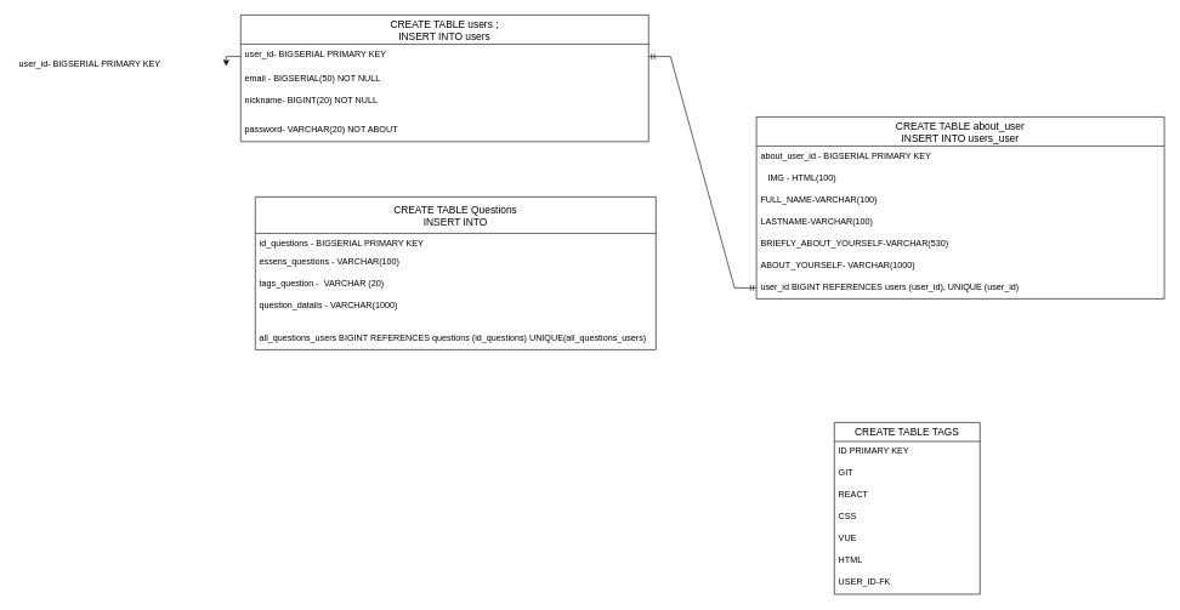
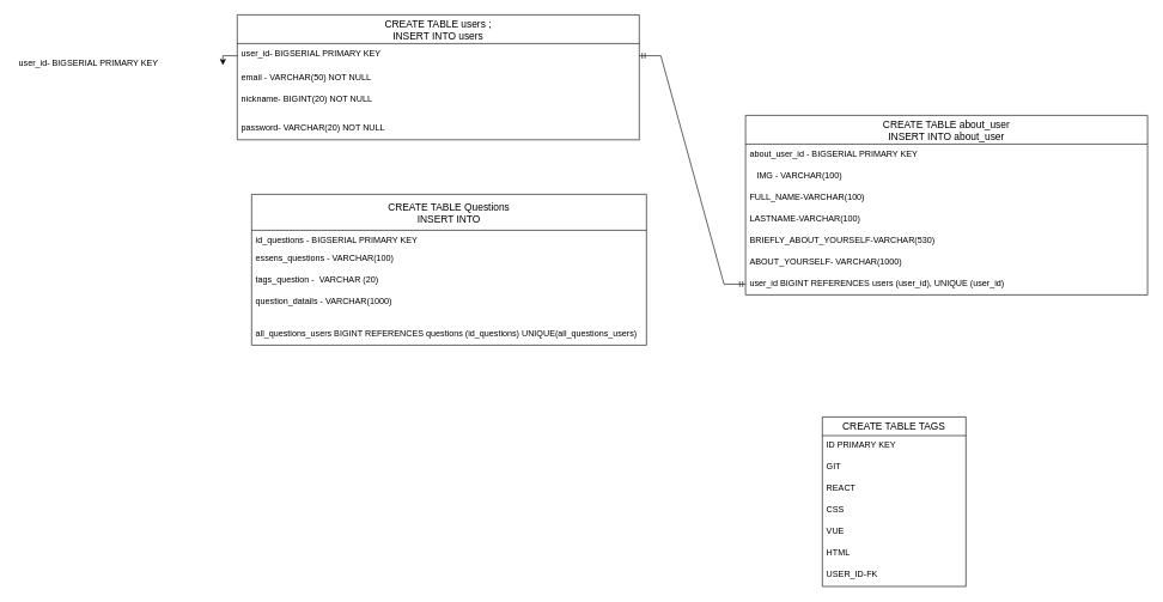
  <mxCell id="0" />
  <mxCell id="1" parent="0" />
  <mxCell id="2" value="CREATE TABLE users ;&#10;INSERT INTO users" style="swimlane;fontStyle=0;childLayout=stackLayout;horizontal=1;startSize=40;horizontalStack=0;resizeParent=1;resizeParentMax=0;resizeLast=0;collapsible=1;marginBottom=0;align=center;fontSize=14;" parent="1" vertex="1"><mxGeometry x="330" y="20" width="560" height="174" as="geometry" /></mxCell>
  <mxCell id="3" value="user_id- BIGSERIAL PRIMARY KEY" style="text;strokeColor=none;fillColor=none;spacingLeft=4;spacingRight=4;overflow=hidden;rotatable=0;points=[[0,0.5],[1,0.5]];portConstraint=eastwest;fontSize=12;" parent="2" vertex="1"><mxGeometry y="40" width="560" height="34" as="geometry" /></mxCell>
- <mxCell id="4" value="email - BIGSERIAL(50) NOT NULL&#10;" style="text;strokeColor=none;fillColor=none;spacingLeft=4;spacingRight=4;overflow=hidden;rotatable=0;points=[[0,0.5],[1,0.5]];portConstraint=eastwest;fontSize=12;" parent="2" vertex="1"><mxGeometry y="74" width="560" height="30" as="geometry" /></mxCell>
+ <mxCell id="4" value="email - VARCHAR(50) NOT NULL&#10;" style="text;strokeColor=none;fillColor=none;spacingLeft=4;spacingRight=4;overflow=hidden;rotatable=0;points=[[0,0.5],[1,0.5]];portConstraint=eastwest;fontSize=12;" parent="2" vertex="1"><mxGeometry y="74" width="560" height="30" as="geometry" /></mxCell>
  <mxCell id="5" value="nickname- BIGINT(20) NOT NULL" style="text;strokeColor=none;fillColor=none;spacingLeft=4;spacingRight=4;overflow=hidden;rotatable=0;points=[[0,0.5],[1,0.5]];portConstraint=eastwest;fontSize=12;" parent="2" vertex="1"><mxGeometry y="104" width="560" height="40" as="geometry" /></mxCell>
- <mxCell id="6" value="password- VARCHAR(20) NOT ABOUT" style="text;strokeColor=none;fillColor=none;spacingLeft=4;spacingRight=4;overflow=hidden;rotatable=0;points=[[0,0.5],[1,0.5]];portConstraint=eastwest;fontSize=12;" parent="2" vertex="1"><mxGeometry y="144" width="560" height="30" as="geometry" /></mxCell>
- <mxCell id="7" value="CREATE TABLE about_user&#10;INSERT INTO users_user" style="swimlane;fontStyle=0;childLayout=stackLayout;horizontal=1;startSize=40;horizontalStack=0;resizeParent=1;resizeParentMax=0;resizeLast=0;collapsible=1;marginBottom=0;align=center;fontSize=14;" parent="1" vertex="1"><mxGeometry x="1038" y="160" width="560" height="250" as="geometry" /></mxCell>
+ <mxCell id="6" value="password- VARCHAR(20) NOT NULL" style="text;strokeColor=none;fillColor=none;spacingLeft=4;spacingRight=4;overflow=hidden;rotatable=0;points=[[0,0.5],[1,0.5]];portConstraint=eastwest;fontSize=12;" parent="2" vertex="1"><mxGeometry y="144" width="560" height="30" as="geometry" /></mxCell>
+ <mxCell id="7" value="CREATE TABLE about_user&#10;INSERT INTO about_user" style="swimlane;fontStyle=0;childLayout=stackLayout;horizontal=1;startSize=40;horizontalStack=0;resizeParent=1;resizeParentMax=0;resizeLast=0;collapsible=1;marginBottom=0;align=center;fontSize=14;" parent="1" vertex="1"><mxGeometry x="1038" y="160" width="560" height="250" as="geometry" /></mxCell>
  <mxCell id="8" value="about_user_id - BIGSERIAL PRIMARY KEY" style="text;strokeColor=none;fillColor=none;spacingLeft=4;spacingRight=4;overflow=hidden;rotatable=0;points=[[0,0.5],[1,0.5]];portConstraint=eastwest;fontSize=12;" parent="7" vertex="1"><mxGeometry y="40" width="560" height="30" as="geometry" /></mxCell>
- <mxCell id="9" value="   IMG - HTML(100) " style="text;strokeColor=none;fillColor=none;spacingLeft=4;spacingRight=4;overflow=hidden;rotatable=0;points=[[0,0.5],[1,0.5]];portConstraint=eastwest;fontSize=12;" parent="7" vertex="1"><mxGeometry y="70" width="560" height="30" as="geometry" /></mxCell>
+ <mxCell id="9" value="   IMG - VARCHAR(100) " style="text;strokeColor=none;fillColor=none;spacingLeft=4;spacingRight=4;overflow=hidden;rotatable=0;points=[[0,0.5],[1,0.5]];portConstraint=eastwest;fontSize=12;" parent="7" vertex="1"><mxGeometry y="70" width="560" height="30" as="geometry" /></mxCell>
  <mxCell id="10" value="FULL_NAME-VARCHAR(100) " style="text;strokeColor=none;fillColor=none;spacingLeft=4;spacingRight=4;overflow=hidden;rotatable=0;points=[[0,0.5],[1,0.5]];portConstraint=eastwest;fontSize=12;" parent="7" vertex="1"><mxGeometry y="100" width="560" height="30" as="geometry" /></mxCell>
  <mxCell id="11" value="LASTNAME-VARCHAR(100)" style="text;strokeColor=none;fillColor=none;spacingLeft=4;spacingRight=4;overflow=hidden;rotatable=0;points=[[0,0.5],[1,0.5]];portConstraint=eastwest;fontSize=12;" parent="7" vertex="1"><mxGeometry y="130" width="560" height="30" as="geometry" /></mxCell>
  <mxCell id="12" value="BRIEFLY_ABOUT_YOURSELF-VARCHAR(530) " style="text;strokeColor=none;fillColor=none;spacingLeft=4;spacingRight=4;overflow=hidden;rotatable=0;points=[[0,0.5],[1,0.5]];portConstraint=eastwest;fontSize=12;" parent="7" vertex="1"><mxGeometry y="160" width="560" height="30" as="geometry" /></mxCell>
  <mxCell id="13" value="ABOUT_YOURSELF- VARCHAR(1000) " style="text;strokeColor=none;fillColor=none;spacingLeft=4;spacingRight=4;overflow=hidden;rotatable=0;points=[[0,0.5],[1,0.5]];portConstraint=eastwest;fontSize=12;" parent="7" vertex="1"><mxGeometry y="190" width="560" height="30" as="geometry" /></mxCell>
  <mxCell id="14" value="user_id BIGINT REFERENCES users (user_id), UNIQUE (user_id)" style="text;strokeColor=none;fillColor=none;spacingLeft=4;spacingRight=4;overflow=hidden;rotatable=0;points=[[0,0.5],[1,0.5]];portConstraint=eastwest;fontSize=12;" vertex="1" parent="7"><mxGeometry y="220" width="560" height="30" as="geometry" /></mxCell>
  <mxCell id="15" value="CREATE TABLE TAGS" style="swimlane;fontStyle=0;childLayout=stackLayout;horizontal=1;startSize=26;horizontalStack=0;resizeParent=1;resizeParentMax=0;resizeLast=0;collapsible=1;marginBottom=0;align=center;fontSize=14;" parent="1" vertex="1"><mxGeometry x="1145" y="580" width="200" height="236" as="geometry" /></mxCell>
  <mxCell id="16" value="ID PRIMARY KEY" style="text;strokeColor=none;fillColor=none;spacingLeft=4;spacingRight=4;overflow=hidden;rotatable=0;points=[[0,0.5],[1,0.5]];portConstraint=eastwest;fontSize=12;" parent="15" vertex="1"><mxGeometry y="26" width="200" height="30" as="geometry" /></mxCell>
  <mxCell id="17" value="GIT" style="text;strokeColor=none;fillColor=none;spacingLeft=4;spacingRight=4;overflow=hidden;rotatable=0;points=[[0,0.5],[1,0.5]];portConstraint=eastwest;fontSize=12;" parent="15" vertex="1"><mxGeometry y="56" width="200" height="30" as="geometry" /></mxCell>
  <mxCell id="18" value="REACT" style="text;strokeColor=none;fillColor=none;spacingLeft=4;spacingRight=4;overflow=hidden;rotatable=0;points=[[0,0.5],[1,0.5]];portConstraint=eastwest;fontSize=12;" parent="15" vertex="1"><mxGeometry y="86" width="200" height="30" as="geometry" /></mxCell>
  <mxCell id="19" value="CSS" style="text;strokeColor=none;fillColor=none;spacingLeft=4;spacingRight=4;overflow=hidden;rotatable=0;points=[[0,0.5],[1,0.5]];portConstraint=eastwest;fontSize=12;" parent="15" vertex="1"><mxGeometry y="116" width="200" height="30" as="geometry" /></mxCell>
  <mxCell id="20" value="VUE" style="text;strokeColor=none;fillColor=none;spacingLeft=4;spacingRight=4;overflow=hidden;rotatable=0;points=[[0,0.5],[1,0.5]];portConstraint=eastwest;fontSize=12;" parent="15" vertex="1"><mxGeometry y="146" width="200" height="30" as="geometry" /></mxCell>
  <mxCell id="21" value="HTML" style="text;strokeColor=none;fillColor=none;spacingLeft=4;spacingRight=4;overflow=hidden;rotatable=0;points=[[0,0.5],[1,0.5]];portConstraint=eastwest;fontSize=12;" parent="15" vertex="1"><mxGeometry y="176" width="200" height="30" as="geometry" /></mxCell>
  <mxCell id="22" value="USER_ID-FK" style="text;strokeColor=none;fillColor=none;spacingLeft=4;spacingRight=4;overflow=hidden;rotatable=0;points=[[0,0.5],[1,0.5]];portConstraint=eastwest;fontSize=12;" parent="15" vertex="1"><mxGeometry y="206" width="200" height="30" as="geometry" /></mxCell>
  <mxCell id="23" value="CREATE TABLE Questions&#10;INSERT INTO" style="swimlane;fontStyle=0;childLayout=stackLayout;horizontal=1;startSize=50;horizontalStack=0;resizeParent=1;resizeParentMax=0;resizeLast=0;collapsible=1;marginBottom=0;align=center;fontSize=14;" parent="1" vertex="1"><mxGeometry x="350" y="270" width="550" height="210" as="geometry" /></mxCell>
  <mxCell id="24" value="id_questions - BIGSERIAL PRIMARY KEY" style="text;strokeColor=none;fillColor=none;spacingLeft=4;spacingRight=4;overflow=hidden;rotatable=0;points=[[0,0.5],[1,0.5]];portConstraint=eastwest;fontSize=12;" parent="23" vertex="1"><mxGeometry y="50" width="550" height="26" as="geometry" /></mxCell>
  <mxCell id="25" value="essens_questions - VARCHAR(100)" style="text;strokeColor=none;fillColor=none;spacingLeft=4;spacingRight=4;overflow=hidden;rotatable=0;points=[[0,0.5],[1,0.5]];portConstraint=eastwest;fontSize=12;" parent="23" vertex="1"><mxGeometry y="76" width="550" height="30" as="geometry" /></mxCell>
  <mxCell id="26" value="tags_question -  VARCHAR (20)" style="text;strokeColor=none;fillColor=none;spacingLeft=4;spacingRight=4;overflow=hidden;rotatable=0;points=[[0,0.5],[1,0.5]];portConstraint=eastwest;fontSize=12;" parent="23" vertex="1"><mxGeometry y="106" width="550" height="30" as="geometry" /></mxCell>
  <mxCell id="27" value="question_datails - VARCHAR(1000)" style="text;strokeColor=none;fillColor=none;spacingLeft=4;spacingRight=4;overflow=hidden;rotatable=0;points=[[0,0.5],[1,0.5]];portConstraint=eastwest;fontSize=12;" parent="23" vertex="1"><mxGeometry y="136" width="550" height="44" as="geometry" /></mxCell>
  <mxCell id="28" value="all_questions_users BIGINT REFERENCES questions (id_questions) UNIQUE(all_questions_users)" style="text;strokeColor=none;fillColor=none;spacingLeft=4;spacingRight=4;overflow=hidden;rotatable=0;points=[[0,0.5],[1,0.5]];portConstraint=eastwest;fontSize=12;" parent="23" vertex="1"><mxGeometry y="180" width="550" height="30" as="geometry" /></mxCell>
  <mxCell id="29" value="" style="edgeStyle=entityRelationEdgeStyle;fontSize=12;html=1;endArrow=ERmandOne;startArrow=ERmandOne;rounded=0;entryX=0;entryY=0.5;entryDx=0;entryDy=0;exitX=1;exitY=0.5;exitDx=0;exitDy=0;" edge="1" parent="1" source="3" target="14"><mxGeometry width="100" height="100" relative="1" as="geometry"><mxPoint x="950" y="420" as="sourcePoint" /><mxPoint x="1050" y="320" as="targetPoint" /></mxGeometry></mxCell>
  <mxCell id="30" value="user_id- BIGSERIAL PRIMARY KEY" style="text;strokeColor=none;fillColor=none;spacingLeft=4;spacingRight=4;overflow=hidden;rotatable=0;points=[[0,0.5],[1,0.5]];portConstraint=eastwest;fontSize=12;" vertex="1" parent="1"><mxGeometry x="20" y="73" width="560" height="34" as="geometry" /></mxCell>
  <mxCell id="31" style="edgeStyle=orthogonalEdgeStyle;rounded=0;orthogonalLoop=1;jettySize=auto;html=1;exitX=0;exitY=0.5;exitDx=0;exitDy=0;" edge="1" parent="1" source="3" target="30"><mxGeometry relative="1" as="geometry" /></mxCell>
